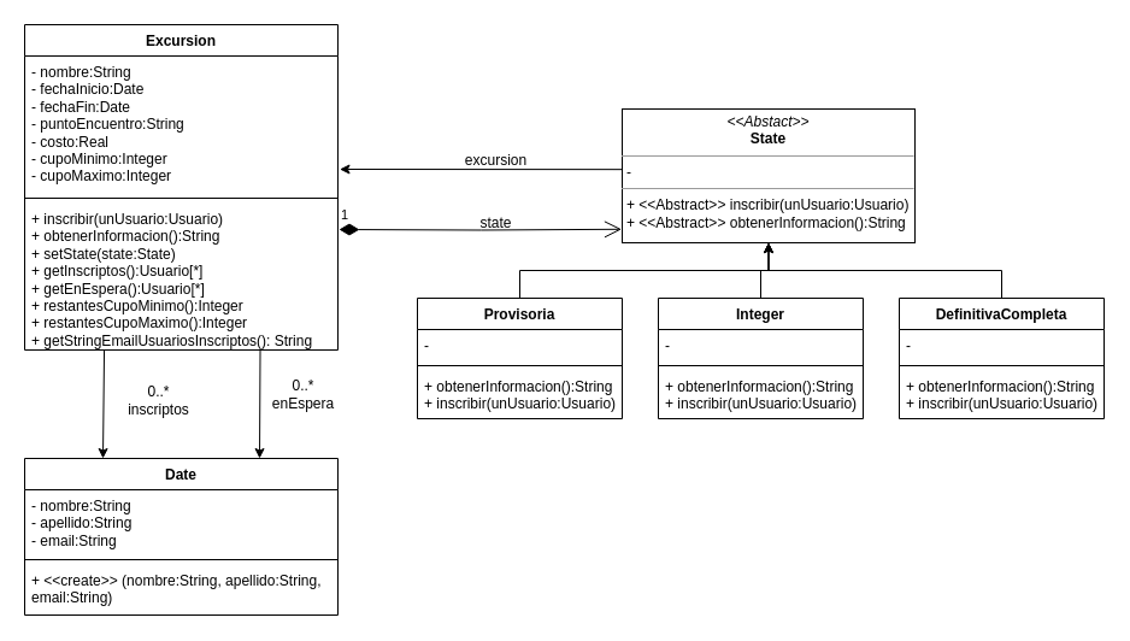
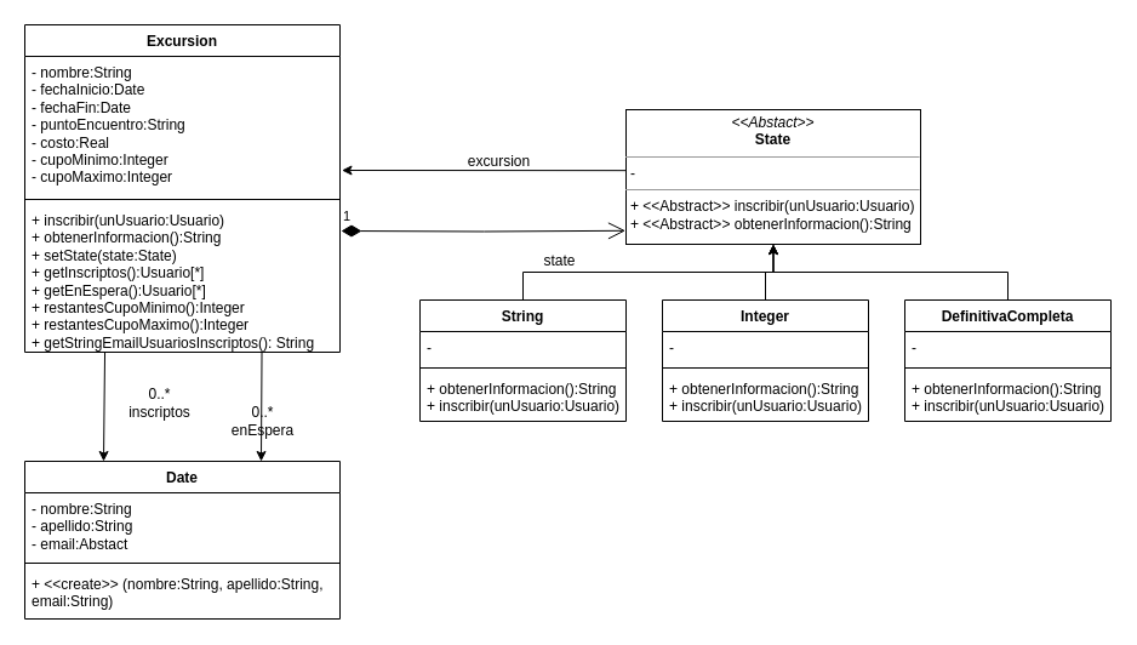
  <mxCell id="0" />
  <mxCell id="1" parent="0" />
  <mxCell id="2" value="Excursion" style="swimlane;fontStyle=1;align=center;verticalAlign=top;childLayout=stackLayout;horizontal=1;startSize=26;horizontalStack=0;resizeParent=1;resizeParentMax=0;resizeLast=0;collapsible=1;marginBottom=0;whiteSpace=wrap;html=1;" parent="1" vertex="1"><mxGeometry x="20" y="20" width="260" height="270" as="geometry" /></mxCell>
  <mxCell id="3" value="- nombre:String&lt;br&gt;- fechaInicio:Date&lt;br&gt;- fechaFin:Date&lt;br&gt;- puntoEncuentro:String&lt;br&gt;- costo:Real&lt;br&gt;- cupoMinimo:Integer&lt;br&gt;- cupoMaximo:Integer" style="text;strokeColor=none;fillColor=none;align=left;verticalAlign=top;spacingLeft=4;spacingRight=4;overflow=hidden;rotatable=0;points=[[0,0.5],[1,0.5]];portConstraint=eastwest;whiteSpace=wrap;html=1;" parent="2" vertex="1"><mxGeometry y="26" width="260" height="114" as="geometry" /></mxCell>
  <mxCell id="4" value="" style="line;strokeWidth=1;fillColor=none;align=left;verticalAlign=middle;spacingTop=-1;spacingLeft=3;spacingRight=3;rotatable=0;labelPosition=right;points=[];portConstraint=eastwest;strokeColor=inherit;" parent="2" vertex="1"><mxGeometry y="140" width="260" height="8" as="geometry" /></mxCell>
  <mxCell id="5" value="+ inscribir(unUsuario:Usuario)&lt;br&gt;+ obtenerInformacion():String&lt;br&gt;+ setState(state:State)&lt;br&gt;+ getInscriptos():Usuario[*]&lt;br&gt;+ getEnEspera():Usuario[*]&lt;br&gt;+ restantesCupoMinimo():Integer&lt;br&gt;+ restantesCupoMaximo():Integer&lt;br&gt;+ getStringEmailUsuariosInscriptos(): String" style="text;strokeColor=none;fillColor=none;align=left;verticalAlign=top;spacingLeft=4;spacingRight=4;overflow=hidden;rotatable=0;points=[[0,0.5],[1,0.5]];portConstraint=eastwest;whiteSpace=wrap;html=1;" parent="2" vertex="1"><mxGeometry y="148" width="260" height="122" as="geometry" /></mxCell>
  <mxCell id="6" value="Date" style="swimlane;fontStyle=1;align=center;verticalAlign=top;childLayout=stackLayout;horizontal=1;startSize=26;horizontalStack=0;resizeParent=1;resizeParentMax=0;resizeLast=0;collapsible=1;marginBottom=0;whiteSpace=wrap;html=1;" parent="1" vertex="1"><mxGeometry x="20" y="380" width="260" height="130" as="geometry" /></mxCell>
- <mxCell id="7" value="- nombre:String&lt;br&gt;- apellido:String&lt;br&gt;- email:String" style="text;strokeColor=none;fillColor=none;align=left;verticalAlign=top;spacingLeft=4;spacingRight=4;overflow=hidden;rotatable=0;points=[[0,0.5],[1,0.5]];portConstraint=eastwest;whiteSpace=wrap;html=1;" parent="6" vertex="1"><mxGeometry y="26" width="260" height="54" as="geometry" /></mxCell>
+ <mxCell id="7" value="- nombre:String&lt;br&gt;- apellido:String&lt;br&gt;- email:Abstact" style="text;strokeColor=none;fillColor=none;align=left;verticalAlign=top;spacingLeft=4;spacingRight=4;overflow=hidden;rotatable=0;points=[[0,0.5],[1,0.5]];portConstraint=eastwest;whiteSpace=wrap;html=1;" parent="6" vertex="1"><mxGeometry y="26" width="260" height="54" as="geometry" /></mxCell>
  <mxCell id="8" value="" style="line;strokeWidth=1;fillColor=none;align=left;verticalAlign=middle;spacingTop=-1;spacingLeft=3;spacingRight=3;rotatable=0;labelPosition=right;points=[];portConstraint=eastwest;strokeColor=inherit;" parent="6" vertex="1"><mxGeometry y="80" width="260" height="8" as="geometry" /></mxCell>
  <mxCell id="9" value="+ &amp;lt;&amp;lt;create&amp;gt;&amp;gt; (nombre:String, apellido:String, email:String)" style="text;strokeColor=none;fillColor=none;align=left;verticalAlign=top;spacingLeft=4;spacingRight=4;overflow=hidden;rotatable=0;points=[[0,0.5],[1,0.5]];portConstraint=eastwest;whiteSpace=wrap;html=1;" parent="6" vertex="1"><mxGeometry y="88" width="260" height="42" as="geometry" /></mxCell>
  <mxCell id="10" value="&lt;p style=&quot;margin:0px;margin-top:4px;text-align:center;&quot;&gt;&lt;i&gt;&amp;lt;&amp;lt;Abstact&amp;gt;&amp;gt;&lt;/i&gt;&lt;br&gt;&lt;b&gt;State&lt;/b&gt;&lt;/p&gt;&lt;hr size=&quot;1&quot;&gt;&lt;p style=&quot;margin:0px;margin-left:4px;&quot;&gt;-&lt;/p&gt;&lt;hr size=&quot;1&quot;&gt;&lt;p style=&quot;margin:0px;margin-left:4px;&quot;&gt;+ &amp;lt;&amp;lt;Abstract&amp;gt;&amp;gt; inscribir(unUsuario:Usuario)&lt;br&gt;&lt;/p&gt;&lt;p style=&quot;margin:0px;margin-left:4px;&quot;&gt;+ &amp;lt;&amp;lt;Abstract&amp;gt;&amp;gt; obtenerInformacion():String&lt;/p&gt;&lt;p style=&quot;margin:0px;margin-left:4px;&quot;&gt;&lt;br&gt;&lt;/p&gt;" style="verticalAlign=top;align=left;overflow=fill;fontSize=12;fontFamily=Helvetica;html=1;whiteSpace=wrap;" parent="1" vertex="1"><mxGeometry x="516" y="90" width="243" height="111" as="geometry" /></mxCell>
  <mxCell id="11" value="excursion" style="text;html=1;align=center;verticalAlign=middle;resizable=0;points=[];autosize=1;strokeColor=none;fillColor=none;" parent="1" vertex="1"><mxGeometry x="376" y="118" width="70" height="30" as="geometry" /></mxCell>
  <mxCell id="12" value="1" style="endArrow=open;html=1;endSize=12;startArrow=diamondThin;startSize=14;startFill=1;edgeStyle=orthogonalEdgeStyle;align=left;verticalAlign=bottom;rounded=0;entryX=-0.002;entryY=0.899;entryDx=0;entryDy=0;entryPerimeter=0;" parent="1" target="10" edge="1"><mxGeometry x="-1" y="3" relative="1" as="geometry"><mxPoint x="281" y="190" as="sourcePoint" /><mxPoint x="506" y="190" as="targetPoint" /></mxGeometry></mxCell>
- <mxCell id="13" value="state" style="text;html=1;align=center;verticalAlign=middle;resizable=0;points=[];autosize=1;strokeColor=none;fillColor=none;" parent="1" vertex="1"><mxGeometry x="386" y="170" width="50" height="30" as="geometry" /></mxCell>
+ <mxCell id="13" value="state" style="text;html=1;align=center;verticalAlign=middle;resizable=0;points=[];autosize=1;strokeColor=none;fillColor=none;" parent="1" vertex="1"><mxGeometry x="436" y="200" width="50" height="30" as="geometry" /></mxCell>
  <mxCell id="14" value="" style="endArrow=classic;html=1;rounded=0;entryX=0.25;entryY=0;entryDx=0;entryDy=0;exitX=0.254;exitY=1;exitDx=0;exitDy=0;exitPerimeter=0;" parent="1" edge="1" target="6" source="5"><mxGeometry width="50" height="50" relative="1" as="geometry"><mxPoint x="86" y="300" as="sourcePoint" /><mxPoint x="126" y="370.05" as="targetPoint" /></mxGeometry></mxCell>
  <mxCell id="15" value="0..*&lt;br&gt;inscriptos" style="text;html=1;align=center;verticalAlign=middle;resizable=0;points=[];autosize=1;strokeColor=none;fillColor=none;" parent="1" vertex="1"><mxGeometry x="96" y="312" width="70" height="40" as="geometry" /></mxCell>
- <mxCell id="16" value="Provisoria" style="swimlane;fontStyle=1;align=center;verticalAlign=top;childLayout=stackLayout;horizontal=1;startSize=26;horizontalStack=0;resizeParent=1;resizeParentMax=0;resizeLast=0;collapsible=1;marginBottom=0;whiteSpace=wrap;html=1;" parent="1" vertex="1"><mxGeometry x="346" y="247" width="170" height="100" as="geometry" /></mxCell>
+ <mxCell id="16" value="String" style="swimlane;fontStyle=1;align=center;verticalAlign=top;childLayout=stackLayout;horizontal=1;startSize=26;horizontalStack=0;resizeParent=1;resizeParentMax=0;resizeLast=0;collapsible=1;marginBottom=0;whiteSpace=wrap;html=1;" parent="1" vertex="1"><mxGeometry x="346" y="247" width="170" height="100" as="geometry" /></mxCell>
  <mxCell id="17" value="-" style="text;strokeColor=none;fillColor=none;align=left;verticalAlign=top;spacingLeft=4;spacingRight=4;overflow=hidden;rotatable=0;points=[[0,0.5],[1,0.5]];portConstraint=eastwest;whiteSpace=wrap;html=1;" parent="16" vertex="1"><mxGeometry y="26" width="170" height="26" as="geometry" /></mxCell>
  <mxCell id="18" value="" style="line;strokeWidth=1;fillColor=none;align=left;verticalAlign=middle;spacingTop=-1;spacingLeft=3;spacingRight=3;rotatable=0;labelPosition=right;points=[];portConstraint=eastwest;strokeColor=inherit;" parent="16" vertex="1"><mxGeometry y="52" width="170" height="8" as="geometry" /></mxCell>
  <mxCell id="19" value="+ obtenerInformacion():String&lt;br&gt;+ inscribir(unUsuario:Usuario)" style="text;strokeColor=none;fillColor=none;align=left;verticalAlign=top;spacingLeft=4;spacingRight=4;overflow=hidden;rotatable=0;points=[[0,0.5],[1,0.5]];portConstraint=eastwest;whiteSpace=wrap;html=1;" parent="16" vertex="1"><mxGeometry y="60" width="170" height="40" as="geometry" /></mxCell>
  <mxCell id="20" value="Integer" style="swimlane;fontStyle=1;align=center;verticalAlign=top;childLayout=stackLayout;horizontal=1;startSize=26;horizontalStack=0;resizeParent=1;resizeParentMax=0;resizeLast=0;collapsible=1;marginBottom=0;whiteSpace=wrap;html=1;" parent="1" vertex="1"><mxGeometry x="546" y="247" width="170" height="100" as="geometry" /></mxCell>
  <mxCell id="21" value="-" style="text;strokeColor=none;fillColor=none;align=left;verticalAlign=top;spacingLeft=4;spacingRight=4;overflow=hidden;rotatable=0;points=[[0,0.5],[1,0.5]];portConstraint=eastwest;whiteSpace=wrap;html=1;" parent="20" vertex="1"><mxGeometry y="26" width="170" height="26" as="geometry" /></mxCell>
  <mxCell id="22" value="" style="line;strokeWidth=1;fillColor=none;align=left;verticalAlign=middle;spacingTop=-1;spacingLeft=3;spacingRight=3;rotatable=0;labelPosition=right;points=[];portConstraint=eastwest;strokeColor=inherit;" parent="20" vertex="1"><mxGeometry y="52" width="170" height="8" as="geometry" /></mxCell>
  <mxCell id="23" value="+ obtenerInformacion():String&lt;br&gt;+ inscribir(unUsuario:Usuario)" style="text;strokeColor=none;fillColor=none;align=left;verticalAlign=top;spacingLeft=4;spacingRight=4;overflow=hidden;rotatable=0;points=[[0,0.5],[1,0.5]];portConstraint=eastwest;whiteSpace=wrap;html=1;" parent="20" vertex="1"><mxGeometry y="60" width="170" height="40" as="geometry" /></mxCell>
  <mxCell id="24" value="DefinitivaCompleta" style="swimlane;fontStyle=1;align=center;verticalAlign=top;childLayout=stackLayout;horizontal=1;startSize=26;horizontalStack=0;resizeParent=1;resizeParentMax=0;resizeLast=0;collapsible=1;marginBottom=0;whiteSpace=wrap;html=1;" parent="1" vertex="1"><mxGeometry x="746" y="247" width="170" height="100" as="geometry" /></mxCell>
  <mxCell id="25" value="-" style="text;strokeColor=none;fillColor=none;align=left;verticalAlign=top;spacingLeft=4;spacingRight=4;overflow=hidden;rotatable=0;points=[[0,0.5],[1,0.5]];portConstraint=eastwest;whiteSpace=wrap;html=1;" parent="24" vertex="1"><mxGeometry y="26" width="170" height="26" as="geometry" /></mxCell>
  <mxCell id="26" value="" style="line;strokeWidth=1;fillColor=none;align=left;verticalAlign=middle;spacingTop=-1;spacingLeft=3;spacingRight=3;rotatable=0;labelPosition=right;points=[];portConstraint=eastwest;strokeColor=inherit;" parent="24" vertex="1"><mxGeometry y="52" width="170" height="8" as="geometry" /></mxCell>
  <mxCell id="27" value="+ obtenerInformacion():String&lt;br&gt;+ inscribir(unUsuario:Usuario)" style="text;strokeColor=none;fillColor=none;align=left;verticalAlign=top;spacingLeft=4;spacingRight=4;overflow=hidden;rotatable=0;points=[[0,0.5],[1,0.5]];portConstraint=eastwest;whiteSpace=wrap;html=1;" parent="24" vertex="1"><mxGeometry y="60" width="170" height="40" as="geometry" /></mxCell>
  <mxCell id="28" value="" style="endArrow=classic;html=1;rounded=0;exitX=-0.001;exitY=0.452;exitDx=0;exitDy=0;exitPerimeter=0;" parent="1" source="10" edge="1"><mxGeometry width="50" height="50" relative="1" as="geometry"><mxPoint x="390.5" y="140" as="sourcePoint" /><mxPoint x="281.5" y="140" as="targetPoint" /></mxGeometry></mxCell>
  <mxCell id="29" value="" style="endArrow=classic;html=1;rounded=0;exitX=0.5;exitY=0;exitDx=0;exitDy=0;entryX=0.5;entryY=1;entryDx=0;entryDy=0;edgeStyle=orthogonalEdgeStyle;" parent="1" source="16" target="10" edge="1"><mxGeometry width="50" height="50" relative="1" as="geometry"><mxPoint x="566" y="240" as="sourcePoint" /><mxPoint x="616" y="190" as="targetPoint" /></mxGeometry></mxCell>
  <mxCell id="30" value="" style="endArrow=classic;html=1;rounded=0;exitX=0.5;exitY=0;exitDx=0;exitDy=0;entryX=0.5;entryY=1;entryDx=0;entryDy=0;edgeStyle=orthogonalEdgeStyle;" parent="1" source="20" target="10" edge="1"><mxGeometry width="50" height="50" relative="1" as="geometry"><mxPoint x="441" y="257" as="sourcePoint" /><mxPoint x="641" y="210" as="targetPoint" /></mxGeometry></mxCell>
  <mxCell id="31" value="" style="endArrow=classic;html=1;rounded=0;exitX=0.5;exitY=0;exitDx=0;exitDy=0;entryX=0.5;entryY=1;entryDx=0;entryDy=0;edgeStyle=orthogonalEdgeStyle;" parent="1" source="24" target="10" edge="1"><mxGeometry width="50" height="50" relative="1" as="geometry"><mxPoint x="641" y="257" as="sourcePoint" /><mxPoint x="641" y="210" as="targetPoint" /></mxGeometry></mxCell>
  <mxCell id="32" value="" style="endArrow=classic;html=1;rounded=0;exitX=0.752;exitY=1.004;exitDx=0;exitDy=0;exitPerimeter=0;entryX=0.75;entryY=0;entryDx=0;entryDy=0;" parent="1" edge="1" target="6" source="5"><mxGeometry width="50" height="50" relative="1" as="geometry"><mxPoint x="249" y="299.998" as="sourcePoint" /><mxPoint x="249" y="370" as="targetPoint" /></mxGeometry></mxCell>
- <mxCell id="33" value="0..*&lt;br&gt;enEspera" style="text;html=1;align=center;verticalAlign=middle;resizable=0;points=[];autosize=1;strokeColor=none;fillColor=none;" parent="1" vertex="1"><mxGeometry x="216" y="307" width="70" height="40" as="geometry" /></mxCell>
+ <mxCell id="33" value="0..*&lt;br&gt;enEspera" style="text;html=1;align=center;verticalAlign=middle;resizable=0;points=[];autosize=1;strokeColor=none;fillColor=none;" parent="1" vertex="1"><mxGeometry x="181" y="327" width="70" height="40" as="geometry" /></mxCell>
